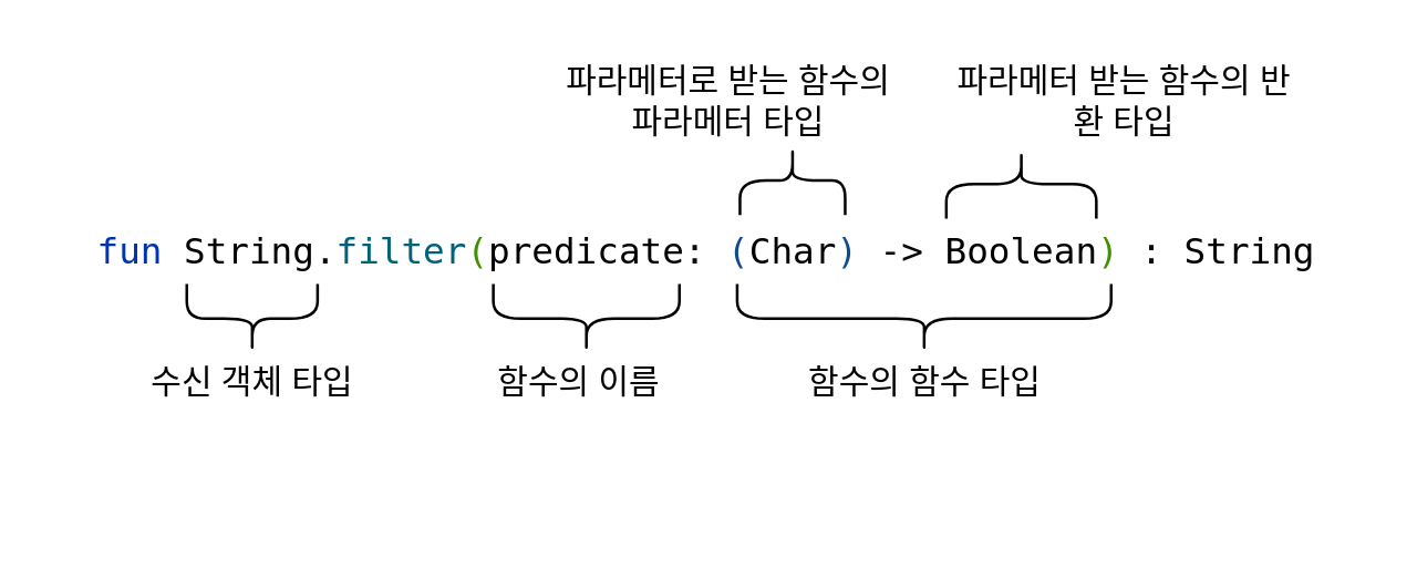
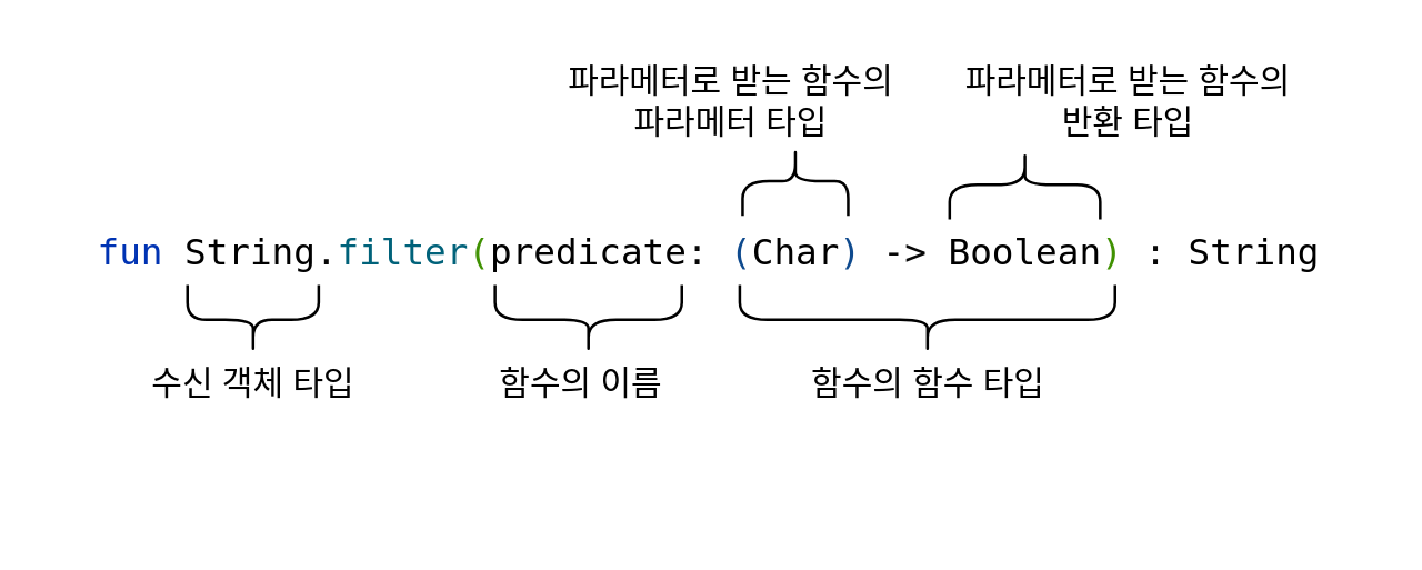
  <mxCell id="0" />
  <mxCell id="1" parent="0" />
  <mxCell id="2" value="&lt;div style=&quot;background-color:#ffffff;color:#080808&quot;&gt;&lt;pre style=&quot;font-family:'IBM Plex Mono',monospace;font-size:9.8pt;&quot;&gt;&lt;span style=&quot;color:#0033b3;&quot;&gt;fun &lt;/span&gt;&lt;span style=&quot;color:#000000;&quot;&gt;String&lt;/span&gt;.&lt;span style=&quot;color:#00627a;&quot;&gt;filter&lt;/span&gt;&lt;span style=&quot;color:#3f9101;&quot;&gt;(&lt;/span&gt;&lt;span style=&quot;color:#000000;&quot;&gt;predicate&lt;/span&gt;: &lt;span style=&quot;color:#0e4a8e;&quot;&gt;(&lt;/span&gt;&lt;span style=&quot;color:#000000;&quot;&gt;Char&lt;/span&gt;&lt;span style=&quot;color:#0e4a8e;&quot;&gt;) &lt;/span&gt;-&amp;gt; &lt;span style=&quot;color:#000000;&quot;&gt;Boolean&lt;/span&gt;&lt;span style=&quot;color:#3f9101;&quot;&gt;) &lt;/span&gt;: &lt;span style=&quot;color:#000000;&quot;&gt;String&lt;/span&gt;&lt;/pre&gt;&lt;/div&gt;" style="text;html=1;align=center;verticalAlign=middle;whiteSpace=wrap;rounded=0;fontSize=15;" vertex="1" parent="1"><mxGeometry x="20" y="70" width="470" height="40" as="geometry" /></mxCell>
  <mxCell id="3" value="" style="shape=curlyBracket;whiteSpace=wrap;html=1;rounded=1;flipH=1;labelPosition=right;verticalLabelPosition=middle;align=left;verticalAlign=middle;rotation=90;" vertex="1" parent="1"><mxGeometry x="78.13" y="90.88" width="25" height="47.25" as="geometry" /></mxCell>
  <mxCell id="4" value="" style="shape=curlyBracket;whiteSpace=wrap;html=1;rounded=1;flipH=1;labelPosition=right;verticalLabelPosition=middle;align=left;verticalAlign=middle;rotation=90;" vertex="1" parent="1"><mxGeometry x="198.88" y="80.88" width="25" height="67.25" as="geometry" /></mxCell>
  <mxCell id="5" value="" style="shape=curlyBracket;whiteSpace=wrap;html=1;rounded=1;flipH=1;labelPosition=right;verticalLabelPosition=middle;align=left;verticalAlign=middle;rotation=90;" vertex="1" parent="1"><mxGeometry x="320.94" y="46.94" width="25" height="135.13" as="geometry" /></mxCell>
  <mxCell id="6" value="" style="shape=curlyBracket;whiteSpace=wrap;html=1;rounded=1;flipH=1;labelPosition=right;verticalLabelPosition=middle;align=left;verticalAlign=middle;rotation=-90;" vertex="1" parent="1"><mxGeometry x="273.38" y="45.63" width="25" height="38" as="geometry" /></mxCell>
  <mxCell id="7" value="" style="shape=curlyBracket;whiteSpace=wrap;html=1;rounded=1;flipH=1;labelPosition=right;verticalLabelPosition=middle;align=left;verticalAlign=middle;rotation=-90;" vertex="1" parent="1"><mxGeometry x="356.04" y="38.78" width="25" height="54.21" as="geometry" /></mxCell>
  <mxCell id="8" value="수신 객체 타입" style="text;html=1;align=center;verticalAlign=middle;whiteSpace=wrap;rounded=0;" vertex="1" parent="1"><mxGeometry x="45.63" y="128.13" width="90" height="20" as="geometry" /></mxCell>
  <mxCell id="9" value="함수의 이름" style="text;html=1;align=center;verticalAlign=middle;whiteSpace=wrap;rounded=0;" vertex="1" parent="1"><mxGeometry x="164" y="128.13" width="90" height="20" as="geometry" /></mxCell>
  <mxCell id="10" value="함수의 함수 타입" style="text;html=1;align=center;verticalAlign=middle;whiteSpace=wrap;rounded=0;" vertex="1" parent="1"><mxGeometry x="277.66" y="128.13" width="111.56" height="20" as="geometry" /></mxCell>
  <mxCell id="11" value="파라메터로 받는 함수의 파라메터 타입" style="text;html=1;align=center;verticalAlign=middle;whiteSpace=wrap;rounded=0;" vertex="1" parent="1"><mxGeometry x="200" y="20.63" width="126.12" height="30" as="geometry" /></mxCell>
- <mxCell id="12" value="파라메터 받는 함수의 반환 타입" style="text;html=1;align=center;verticalAlign=middle;whiteSpace=wrap;rounded=0;" vertex="1" parent="1"><mxGeometry x="342.94" y="20.63" width="126.12" height="30" as="geometry" /></mxCell>
+ <mxCell id="12" value="파라메터로 받는 함수의 반환 타입" style="text;html=1;align=center;verticalAlign=middle;whiteSpace=wrap;rounded=0;" vertex="1" parent="1"><mxGeometry x="342.94" y="20.63" width="126.12" height="30" as="geometry" /></mxCell>
